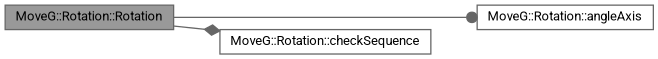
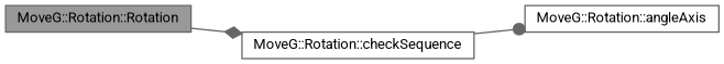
  digraph {
    fontname=Roboto
    rankdir=LR
    node [color=grey40 fillcolor=white fontname=Roboto fontsize=10 shape=box style=filled]
    edge [color=gray40 fontname=Roboto fontsize=10 labelfontname=Helvetica labelfontsize=10 style=solid]
    n1 [color=gray40 fillcolor=grey60 fontcolor=black height=0.2 label="MoveG::Rotation::Rotation" width=0.4]
    n2 [height=0.2 label="MoveG::Rotation::angleAxis" width=0.4]
    n3 [height=0.2 label="MoveG::Rotation::checkSequence" width=0.4]
-   n1 -> n2 [arrowhead=dot]
+   n3 -> n2 [arrowhead=dot]
    n1 -> n3 [arrowhead=diamond]
  }
